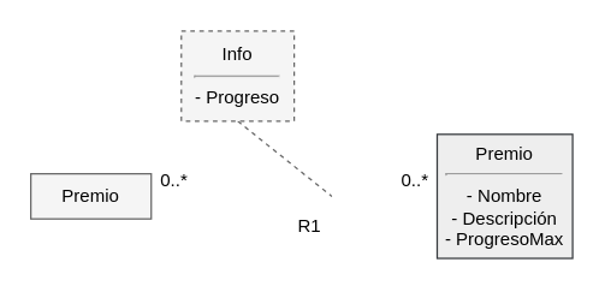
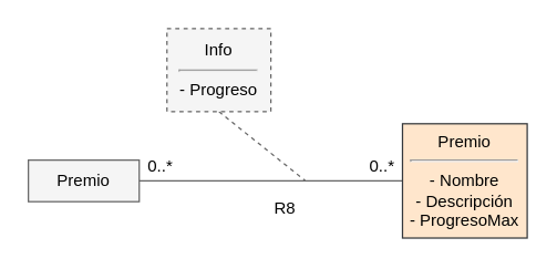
  <mxCell id="0" />
  <mxCell id="1" parent="0" />
+ <mxCell id="2" style="edgeStyle=none;html=1;exitX=1;exitY=0.5;exitDx=0;exitDy=0;endArrow=none;endFill=0;fillColor=#f5f5f5;strokeColor=#666666;" parent="1" source="3" target="4" edge="1"><mxGeometry relative="1" as="geometry" /></mxCell>
  <mxCell id="3" value="Premio" style="rounded=0;whiteSpace=wrap;html=1;fillColor=#f5f5f5;strokeColor=#666666;fontColor=#000000;" parent="1" vertex="1"><mxGeometry x="20" y="115" width="80" height="30" as="geometry" /></mxCell>
- <mxCell id="4" value="Premio&lt;hr&gt;- Nombre&lt;br&gt;- Descripción&lt;br&gt;- ProgresoMax" style="rounded=0;whiteSpace=wrap;html=1;fillColor=#eeeeee;strokeColor=#36393d;fontColor=#000000;" parent="1" vertex="1"><mxGeometry x="290" y="88.75" width="90" height="82.5" as="geometry" /></mxCell>
+ <mxCell id="4" value="Premio&lt;hr&gt;- Nombre&lt;br&gt;- Descripción&lt;br&gt;- ProgresoMax" style="rounded=0;whiteSpace=wrap;html=1;fillColor=#ffe6cc;strokeColor=#36393d;fontColor=#000000;" parent="1" vertex="1"><mxGeometry x="290" y="88.75" width="90" height="82.5" as="geometry" /></mxCell>
  <mxCell id="5" style="edgeStyle=none;html=1;exitX=0.5;exitY=1;exitDx=0;exitDy=0;fontFamily=Helvetica;fontSize=12;fontColor=#333333;endArrow=none;endFill=0;fillColor=#f5f5f5;strokeColor=#666666;dashed=1;" parent="1" source="6" edge="1"><mxGeometry relative="1" as="geometry"><mxPoint x="220" y="130" as="targetPoint" /></mxGeometry></mxCell>
  <mxCell id="6" value="Info&lt;br&gt;&lt;hr&gt;- Progreso" style="rounded=0;whiteSpace=wrap;html=1;fontColor=#000000;fillColor=#f5f5f5;strokeColor=#666666;dashed=1;" parent="1" vertex="1"><mxGeometry x="120" y="20" width="75" height="60" as="geometry" /></mxCell>
  <mxCell id="7" value="0..*" style="text;html=1;align=center;verticalAlign=middle;resizable=0;points=[];autosize=1;strokeColor=none;fillColor=none;fontSize=12;fontFamily=Helvetica;fontColor=#000000;" parent="1" vertex="1"><mxGeometry x="100" y="110" width="30" height="20" as="geometry" /></mxCell>
  <mxCell id="8" value="0..*" style="text;html=1;align=center;verticalAlign=middle;resizable=0;points=[];autosize=1;strokeColor=none;fillColor=none;fontSize=12;fontFamily=Helvetica;fontColor=#000000;" parent="1" vertex="1"><mxGeometry x="260" y="110" width="30" height="20" as="geometry" /></mxCell>
- <mxCell id="9" value="R1" style="text;html=1;align=center;verticalAlign=middle;resizable=0;points=[];autosize=1;strokeColor=none;fillColor=none;fontColor=#000000;" parent="1" vertex="1"><mxGeometry x="190" y="140" width="30" height="20" as="geometry" /></mxCell>
+ <mxCell id="9" value="R8" style="text;html=1;align=center;verticalAlign=middle;resizable=0;points=[];autosize=1;strokeColor=none;fillColor=none;fontColor=#000000;" parent="1" vertex="1"><mxGeometry x="190" y="140" width="30" height="20" as="geometry" /></mxCell>
